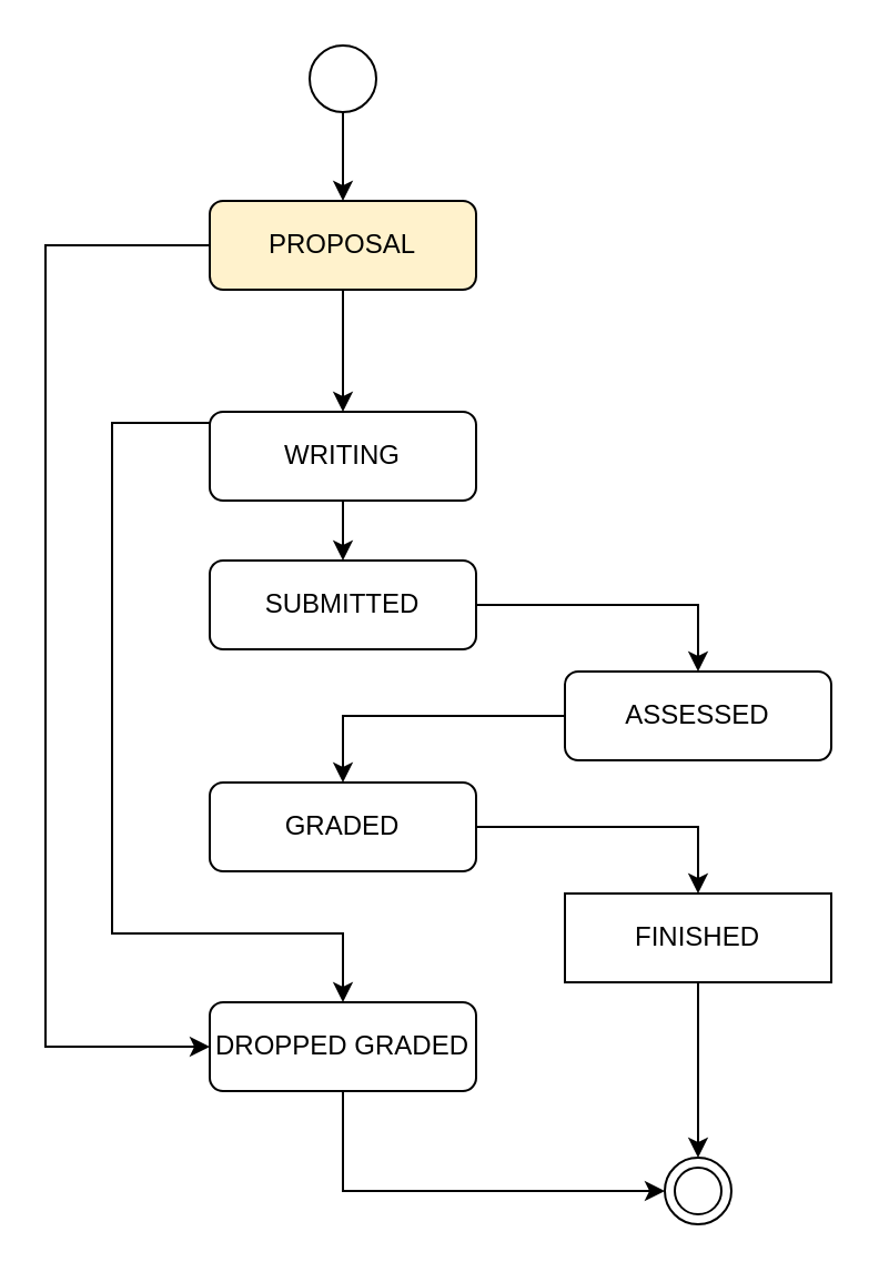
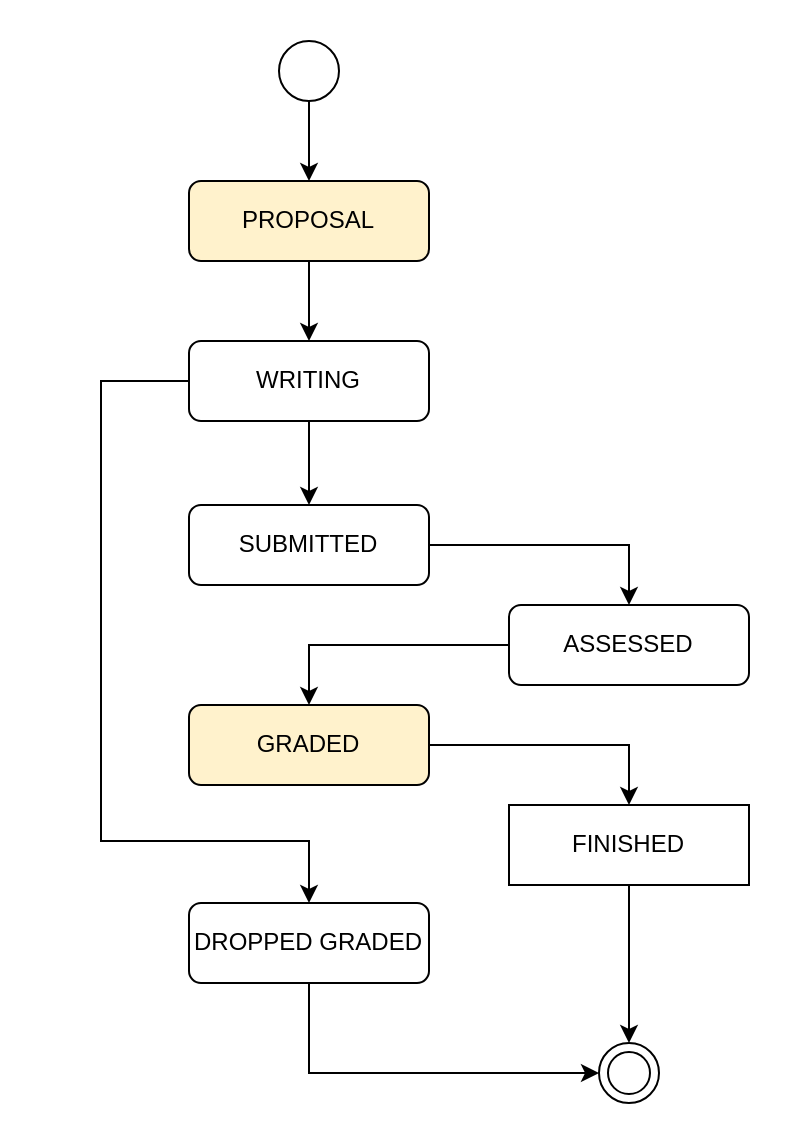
  <mxCell id="0" />
  <mxCell id="1" parent="0" />
  <mxCell id="2" style="edgeStyle=orthogonalEdgeStyle;rounded=0;orthogonalLoop=1;jettySize=auto;html=1;exitX=0.5;exitY=1;exitDx=0;exitDy=0;entryX=0.5;entryY=0;entryDx=0;entryDy=0;" edge="1" parent="1" source="4" target="7"><mxGeometry relative="1" as="geometry" /></mxCell>
- <mxCell id="3" style="edgeStyle=orthogonalEdgeStyle;rounded=0;orthogonalLoop=1;jettySize=auto;html=1;exitX=0;exitY=0.5;exitDx=0;exitDy=0;entryX=0;entryY=0.5;entryDx=0;entryDy=0;" edge="1" parent="1" source="4" target="20"><mxGeometry relative="1" as="geometry"><Array as="points"><mxPoint x="20" y="110" /><mxPoint x="20" y="471" /></Array></mxGeometry></mxCell>
  <mxCell id="4" value="PROPOSAL" style="rounded=1;whiteSpace=wrap;html=1;fontSize=12;glass=0;strokeWidth=1;shadow=0;fillColor=#fff2cc;" parent="1" vertex="1"><mxGeometry x="94" y="90" width="120" height="40" as="geometry" /></mxCell>
  <mxCell id="5" style="edgeStyle=orthogonalEdgeStyle;rounded=0;orthogonalLoop=1;jettySize=auto;html=1;exitX=0.5;exitY=1;exitDx=0;exitDy=0;entryX=0.5;entryY=0;entryDx=0;entryDy=0;" edge="1" parent="1" source="7" target="9"><mxGeometry relative="1" as="geometry" /></mxCell>
  <mxCell id="6" style="edgeStyle=orthogonalEdgeStyle;rounded=0;orthogonalLoop=1;jettySize=auto;html=1;exitX=0;exitY=0.5;exitDx=0;exitDy=0;entryX=0.5;entryY=0;entryDx=0;entryDy=0;" edge="1" parent="1" source="7" target="20"><mxGeometry relative="1" as="geometry"><Array as="points"><mxPoint x="50" y="190" /><mxPoint x="50" y="420" /><mxPoint x="154" y="420" /></Array></mxGeometry></mxCell>
- <mxCell id="7" value="WRITING" style="rounded=1;whiteSpace=wrap;html=1;fontSize=12;glass=0;strokeWidth=1;shadow=0;" parent="1" vertex="1"><mxGeometry x="94" y="185" width="120" height="40" as="geometry" /></mxCell>
+ <mxCell id="7" value="WRITING" style="rounded=1;whiteSpace=wrap;html=1;fontSize=12;glass=0;strokeWidth=1;shadow=0;" parent="1" vertex="1"><mxGeometry x="94" y="170" width="120" height="40" as="geometry" /></mxCell>
  <mxCell id="8" style="edgeStyle=orthogonalEdgeStyle;rounded=0;orthogonalLoop=1;jettySize=auto;html=1;exitX=1;exitY=0.5;exitDx=0;exitDy=0;entryX=0.5;entryY=0;entryDx=0;entryDy=0;" parent="1" source="9" target="11" edge="1"><mxGeometry relative="1" as="geometry" /></mxCell>
  <mxCell id="9" value="SUBMITTED" style="rounded=1;whiteSpace=wrap;html=1;fontSize=12;glass=0;strokeWidth=1;shadow=0;" parent="1" vertex="1"><mxGeometry x="94" y="252" width="120" height="40" as="geometry" /></mxCell>
  <mxCell id="10" style="edgeStyle=orthogonalEdgeStyle;rounded=0;orthogonalLoop=1;jettySize=auto;html=1;exitX=0;exitY=0.5;exitDx=0;exitDy=0;entryX=0.5;entryY=0;entryDx=0;entryDy=0;" parent="1" source="11" target="13" edge="1"><mxGeometry relative="1" as="geometry" /></mxCell>
  <mxCell id="11" value="ASSESSED" style="rounded=1;whiteSpace=wrap;html=1;fontSize=12;glass=0;strokeWidth=1;shadow=0;" parent="1" vertex="1"><mxGeometry x="254" y="302" width="120" height="40" as="geometry" /></mxCell>
  <mxCell id="12" style="edgeStyle=orthogonalEdgeStyle;rounded=0;orthogonalLoop=1;jettySize=auto;html=1;exitX=1;exitY=0.5;exitDx=0;exitDy=0;entryX=0.5;entryY=0;entryDx=0;entryDy=0;" parent="1" source="13" target="15" edge="1"><mxGeometry relative="1" as="geometry" /></mxCell>
- <mxCell id="13" value="GRADED" style="rounded=1;whiteSpace=wrap;html=1;fontSize=12;glass=0;strokeWidth=1;shadow=0;" parent="1" vertex="1"><mxGeometry x="94" y="352" width="120" height="40" as="geometry" /></mxCell>
+ <mxCell id="13" value="GRADED" style="rounded=1;whiteSpace=wrap;html=1;fontSize=12;glass=0;strokeWidth=1;shadow=0;fillColor=#fff2cc;" parent="1" vertex="1"><mxGeometry x="94" y="352" width="120" height="40" as="geometry" /></mxCell>
  <mxCell id="14" value="" style="edgeStyle=orthogonalEdgeStyle;rounded=0;orthogonalLoop=1;jettySize=auto;html=1;" edge="1" parent="1" source="15" target="16"><mxGeometry relative="1" as="geometry" /></mxCell>
  <mxCell id="15" value="FINISHED" style="whiteSpace=wrap;html=1;fontSize=12;glass=0;strokeWidth=1;shadow=0;rounded=0;" parent="1" vertex="1"><mxGeometry x="254" y="402" width="120" height="40" as="geometry" /></mxCell>
  <mxCell id="16" value="" style="ellipse;whiteSpace=wrap;html=1;rounded=1;glass=0;strokeWidth=1;shadow=0;" vertex="1" parent="1"><mxGeometry x="299" y="521" width="30" height="30" as="geometry" /></mxCell>
  <mxCell id="17" style="edgeStyle=orthogonalEdgeStyle;rounded=0;orthogonalLoop=1;jettySize=auto;html=1;exitX=0.5;exitY=1;exitDx=0;exitDy=0;entryX=0.5;entryY=0;entryDx=0;entryDy=0;" edge="1" parent="1" source="18" target="4"><mxGeometry relative="1" as="geometry" /></mxCell>
  <mxCell id="18" value="" style="ellipse;whiteSpace=wrap;html=1;rounded=1;glass=0;strokeWidth=1;shadow=0;" vertex="1" parent="1"><mxGeometry x="139" y="20" width="30" height="30" as="geometry" /></mxCell>
  <mxCell id="19" style="edgeStyle=orthogonalEdgeStyle;rounded=0;orthogonalLoop=1;jettySize=auto;html=1;exitX=0.5;exitY=1;exitDx=0;exitDy=0;entryX=0;entryY=0.5;entryDx=0;entryDy=0;" edge="1" parent="1" source="20" target="16"><mxGeometry relative="1" as="geometry" /></mxCell>
  <mxCell id="20" value="DROPPED GRADED" style="rounded=1;whiteSpace=wrap;html=1;fontSize=12;glass=0;strokeWidth=1;shadow=0;" vertex="1" parent="1"><mxGeometry x="94" y="451" width="120" height="40" as="geometry" /></mxCell>
  <mxCell id="21" value="" style="ellipse;whiteSpace=wrap;html=1;rounded=1;glass=0;strokeWidth=1;shadow=0;" vertex="1" parent="1"><mxGeometry x="303.5" y="525.5" width="21" height="21" as="geometry" /></mxCell>
